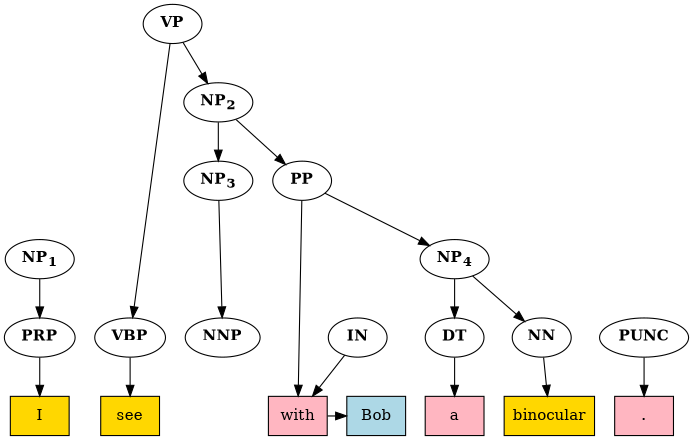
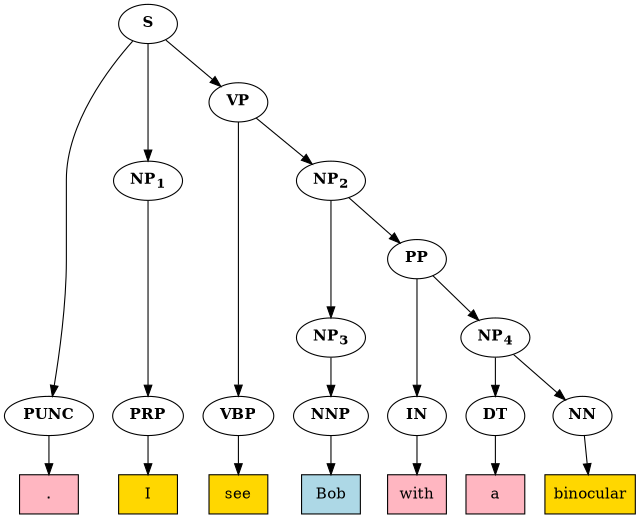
  digraph {
    n1 [label=<<B>PRP</B>>]
    n2 [label=<<B>VBP</B>>]
    n3 [label=<<B>NNP</B>>]
    n4 [label=<<B>IN</B>>]
    n5 [label=<<B>DT</B>>]
    n6 [label=<<B>NN</B>>]
    n7 [label=<<B>PUNC</B>>]
    n8 [fillcolor=gold label=I shape=box style=filled]
    n9 [fillcolor=gold label=see shape=box style=filled]
    n10 [fillcolor=lightblue label=Bob shape=box style=filled]
    n11 [fillcolor=lightpink label=with shape=box style=filled]
    n12 [fillcolor=lightpink label=a shape=box style=filled]
    n13 [fillcolor=gold label=binocular shape=box style=filled]
    n14 [fillcolor=lightpink label="." shape=box style=filled]
+   n15 [label=<<B>S</B>>]
    n16 [label=<<B>NP<SUB>1</SUB></B>>]
    n17 [label=<<B>VP</B>>]
    n18 [label=<<B>NP<SUB>2</SUB></B>>]
    n19 [label=<<B>NP<SUB>3</SUB></B>>]
    n20 [label=<<B>PP</B>>]
    n21 [label=<<B>NP<SUB>4</SUB></B>>]
    subgraph sub_1 {
      rank=same
      n1
      n2
      n3
      n4
      n5
      n6
      n7
    }
    subgraph sub_2 {
      rank=same
      n8
      n9
      n10
      n11
      n12
      n13
      n14
    }
    n1 -> n8
    n2 -> n9
-   n11 -> n10
+   n3 -> n10
    n4 -> n11
    n5 -> n12
    n6 -> n13
    n7 -> n14
+   n15 -> n7
+   n15 -> n16
+   n15 -> n17
    n16 -> n1
    n17 -> n2
    n17 -> n18
    n18 -> n19
    n18 -> n20
    n19 -> n3
-   n20 -> n11
+   n20 -> n4
    n20 -> n21
    n21 -> n5
    n21 -> n6
  }
